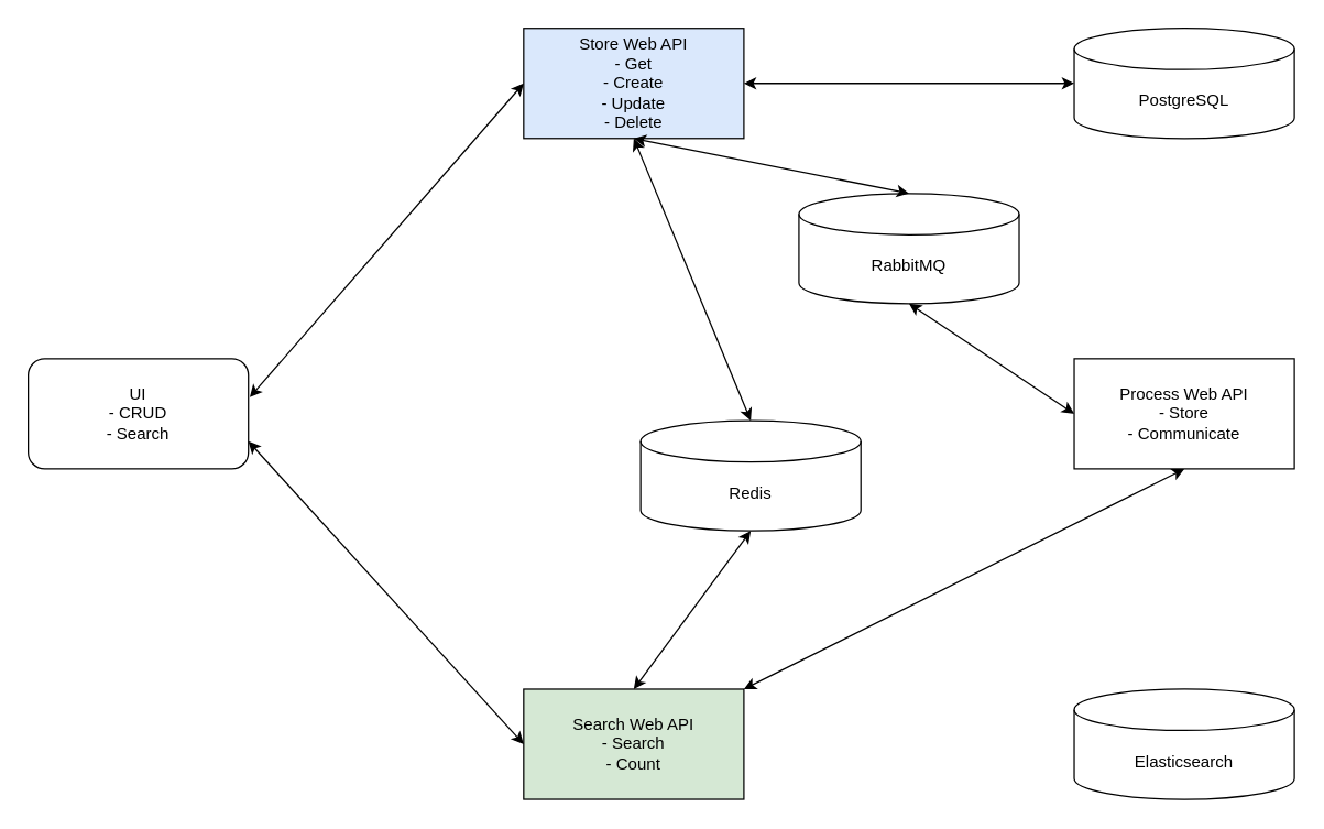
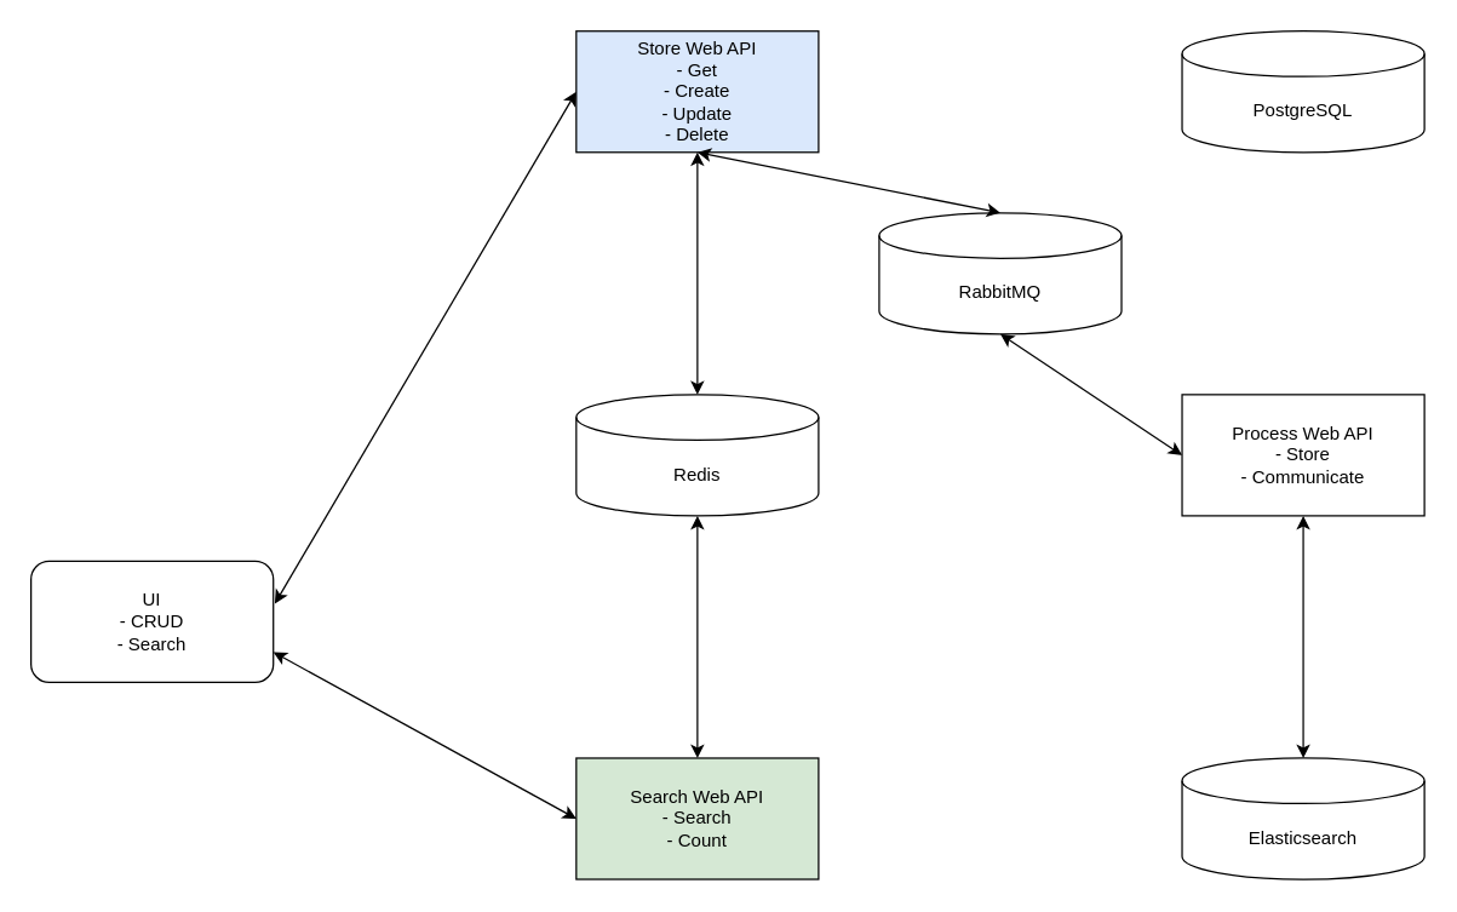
  <mxCell id="0" />
  <mxCell id="1" parent="0" />
  <mxCell id="2" value="PostgreSQL" style="shape=cylinder3;whiteSpace=wrap;html=1;boundedLbl=1;backgroundOutline=1;size=15;" vertex="1" parent="1"><mxGeometry x="780" y="20" width="160" height="80" as="geometry" /></mxCell>
  <mxCell id="3" value="Elasticsearch" style="shape=cylinder3;whiteSpace=wrap;html=1;boundedLbl=1;backgroundOutline=1;size=15;" vertex="1" parent="1"><mxGeometry x="780" y="500" width="160" height="80" as="geometry" /></mxCell>
  <mxCell id="4" value="Search Web API&lt;br&gt;- Search&lt;br&gt;- Count" style="rounded=0;whiteSpace=wrap;html=1;fillColor=#d5e8d4;" vertex="1" parent="1"><mxGeometry x="380" y="500" width="160" height="80" as="geometry" /></mxCell>
  <mxCell id="5" value="Store Web API&lt;br&gt;- Get&lt;br&gt;- Create&lt;br&gt;- Update&lt;br&gt;- Delete" style="rounded=0;whiteSpace=wrap;html=1;fillColor=#dae8fc;" vertex="1" parent="1"><mxGeometry x="380" y="20" width="160" height="80" as="geometry" /></mxCell>
  <mxCell id="6" value="Process Web API&lt;br&gt;- Store&lt;br&gt;- Communicate" style="rounded=0;whiteSpace=wrap;html=1;" vertex="1" parent="1"><mxGeometry x="780" y="260" width="160" height="80" as="geometry" /></mxCell>
- <mxCell id="7" value="UI&lt;br&gt;- CRUD&lt;br&gt;- Search" style="rounded=1;whiteSpace=wrap;html=1;" vertex="1" parent="1"><mxGeometry x="20" y="260" width="160" height="80" as="geometry" /></mxCell>
+ <mxCell id="7" value="UI&lt;br&gt;- CRUD&lt;br&gt;- Search" style="rounded=1;whiteSpace=wrap;html=1;" vertex="1" parent="1"><mxGeometry x="20" y="370" width="160" height="80" as="geometry" /></mxCell>
  <mxCell id="8" value="" style="endArrow=classic;startArrow=classic;html=1;rounded=0;exitX=1.006;exitY=0.35;exitDx=0;exitDy=0;entryX=0;entryY=0.5;entryDx=0;entryDy=0;exitPerimeter=0;" edge="1" parent="1" source="7" target="5"><mxGeometry width="50" height="50" relative="1" as="geometry"><mxPoint x="110" y="190" as="sourcePoint" /><mxPoint x="160" y="140" as="targetPoint" /></mxGeometry></mxCell>
  <mxCell id="9" value="" style="endArrow=classic;startArrow=classic;html=1;rounded=0;exitX=1;exitY=0.75;exitDx=0;exitDy=0;entryX=0;entryY=0.5;entryDx=0;entryDy=0;" edge="1" parent="1" source="7" target="4"><mxGeometry width="50" height="50" relative="1" as="geometry"><mxPoint x="100" y="460" as="sourcePoint" /><mxPoint x="150" y="410" as="targetPoint" /></mxGeometry></mxCell>
- <mxCell id="10" value="" style="endArrow=classic;startArrow=classic;html=1;rounded=0;exitX=1;exitY=0.5;exitDx=0;exitDy=0;entryX=0;entryY=0.5;entryDx=0;entryDy=0;entryPerimeter=0;" edge="1" parent="1" source="5" target="2"><mxGeometry width="50" height="50" relative="1" as="geometry"><mxPoint x="520" y="510" as="sourcePoint" /><mxPoint x="570" y="460" as="targetPoint" /></mxGeometry></mxCell>
- <mxCell id="11" value="" style="endArrow=classic;startArrow=classic;html=1;rounded=0;exitX=0.5;exitY=1;exitDx=0;exitDy=0;" edge="1" parent="1" source="6" target="4"><mxGeometry width="50" height="50" relative="1" as="geometry"><mxPoint x="590" y="440" as="sourcePoint" /><mxPoint x="640" y="390" as="targetPoint" /></mxGeometry></mxCell>
- <mxCell id="12" value="Redis" style="shape=cylinder3;whiteSpace=wrap;html=1;boundedLbl=1;backgroundOutline=1;size=15;" vertex="1" parent="1"><mxGeometry x="465" y="305" width="160" height="80" as="geometry" /></mxCell>
+ <mxCell id="11" value="" style="endArrow=classic;startArrow=classic;html=1;rounded=0;exitX=0.5;exitY=1;exitDx=0;exitDy=0;entryX=0.5;entryY=0;entryDx=0;entryDy=0;entryPerimeter=0;" edge="1" parent="1" source="6" target="3"><mxGeometry width="50" height="50" relative="1" as="geometry"><mxPoint x="590" y="440" as="sourcePoint" /><mxPoint x="640" y="390" as="targetPoint" /></mxGeometry></mxCell>
+ <mxCell id="12" value="Redis" style="shape=cylinder3;whiteSpace=wrap;html=1;boundedLbl=1;backgroundOutline=1;size=15;" vertex="1" parent="1"><mxGeometry x="380" y="260" width="160" height="80" as="geometry" /></mxCell>
  <mxCell id="13" value="RabbitMQ" style="shape=cylinder3;whiteSpace=wrap;html=1;boundedLbl=1;backgroundOutline=1;size=15;" vertex="1" parent="1"><mxGeometry x="580" y="140" width="160" height="80" as="geometry" /></mxCell>
  <mxCell id="14" value="" style="endArrow=classic;startArrow=classic;html=1;rounded=0;exitX=0.5;exitY=1;exitDx=0;exitDy=0;exitPerimeter=0;entryX=0;entryY=0.5;entryDx=0;entryDy=0;" edge="1" parent="1" source="13" target="6"><mxGeometry width="50" height="50" relative="1" as="geometry"><mxPoint x="630" y="200" as="sourcePoint" /><mxPoint x="680" y="150" as="targetPoint" /></mxGeometry></mxCell>
  <mxCell id="15" value="" style="endArrow=classic;startArrow=classic;html=1;rounded=0;exitX=0.5;exitY=1;exitDx=0;exitDy=0;entryX=0.5;entryY=0;entryDx=0;entryDy=0;entryPerimeter=0;" edge="1" parent="1" source="5" target="13"><mxGeometry width="50" height="50" relative="1" as="geometry"><mxPoint x="530" y="180" as="sourcePoint" /><mxPoint x="580" y="130" as="targetPoint" /></mxGeometry></mxCell>
  <mxCell id="16" value="" style="endArrow=classic;startArrow=classic;html=1;rounded=0;exitX=0.5;exitY=1;exitDx=0;exitDy=0;entryX=0.5;entryY=0;entryDx=0;entryDy=0;entryPerimeter=0;" edge="1" parent="1" source="5" target="12"><mxGeometry width="50" height="50" relative="1" as="geometry"><mxPoint x="660" y="90" as="sourcePoint" /><mxPoint x="710" y="40" as="targetPoint" /></mxGeometry></mxCell>
  <mxCell id="17" value="" style="endArrow=classic;startArrow=classic;html=1;rounded=0;exitX=0.5;exitY=0;exitDx=0;exitDy=0;entryX=0.5;entryY=1;entryDx=0;entryDy=0;entryPerimeter=0;" edge="1" parent="1" source="4" target="12"><mxGeometry width="50" height="50" relative="1" as="geometry"><mxPoint x="530" y="380" as="sourcePoint" /><mxPoint x="580" y="330" as="targetPoint" /></mxGeometry></mxCell>
